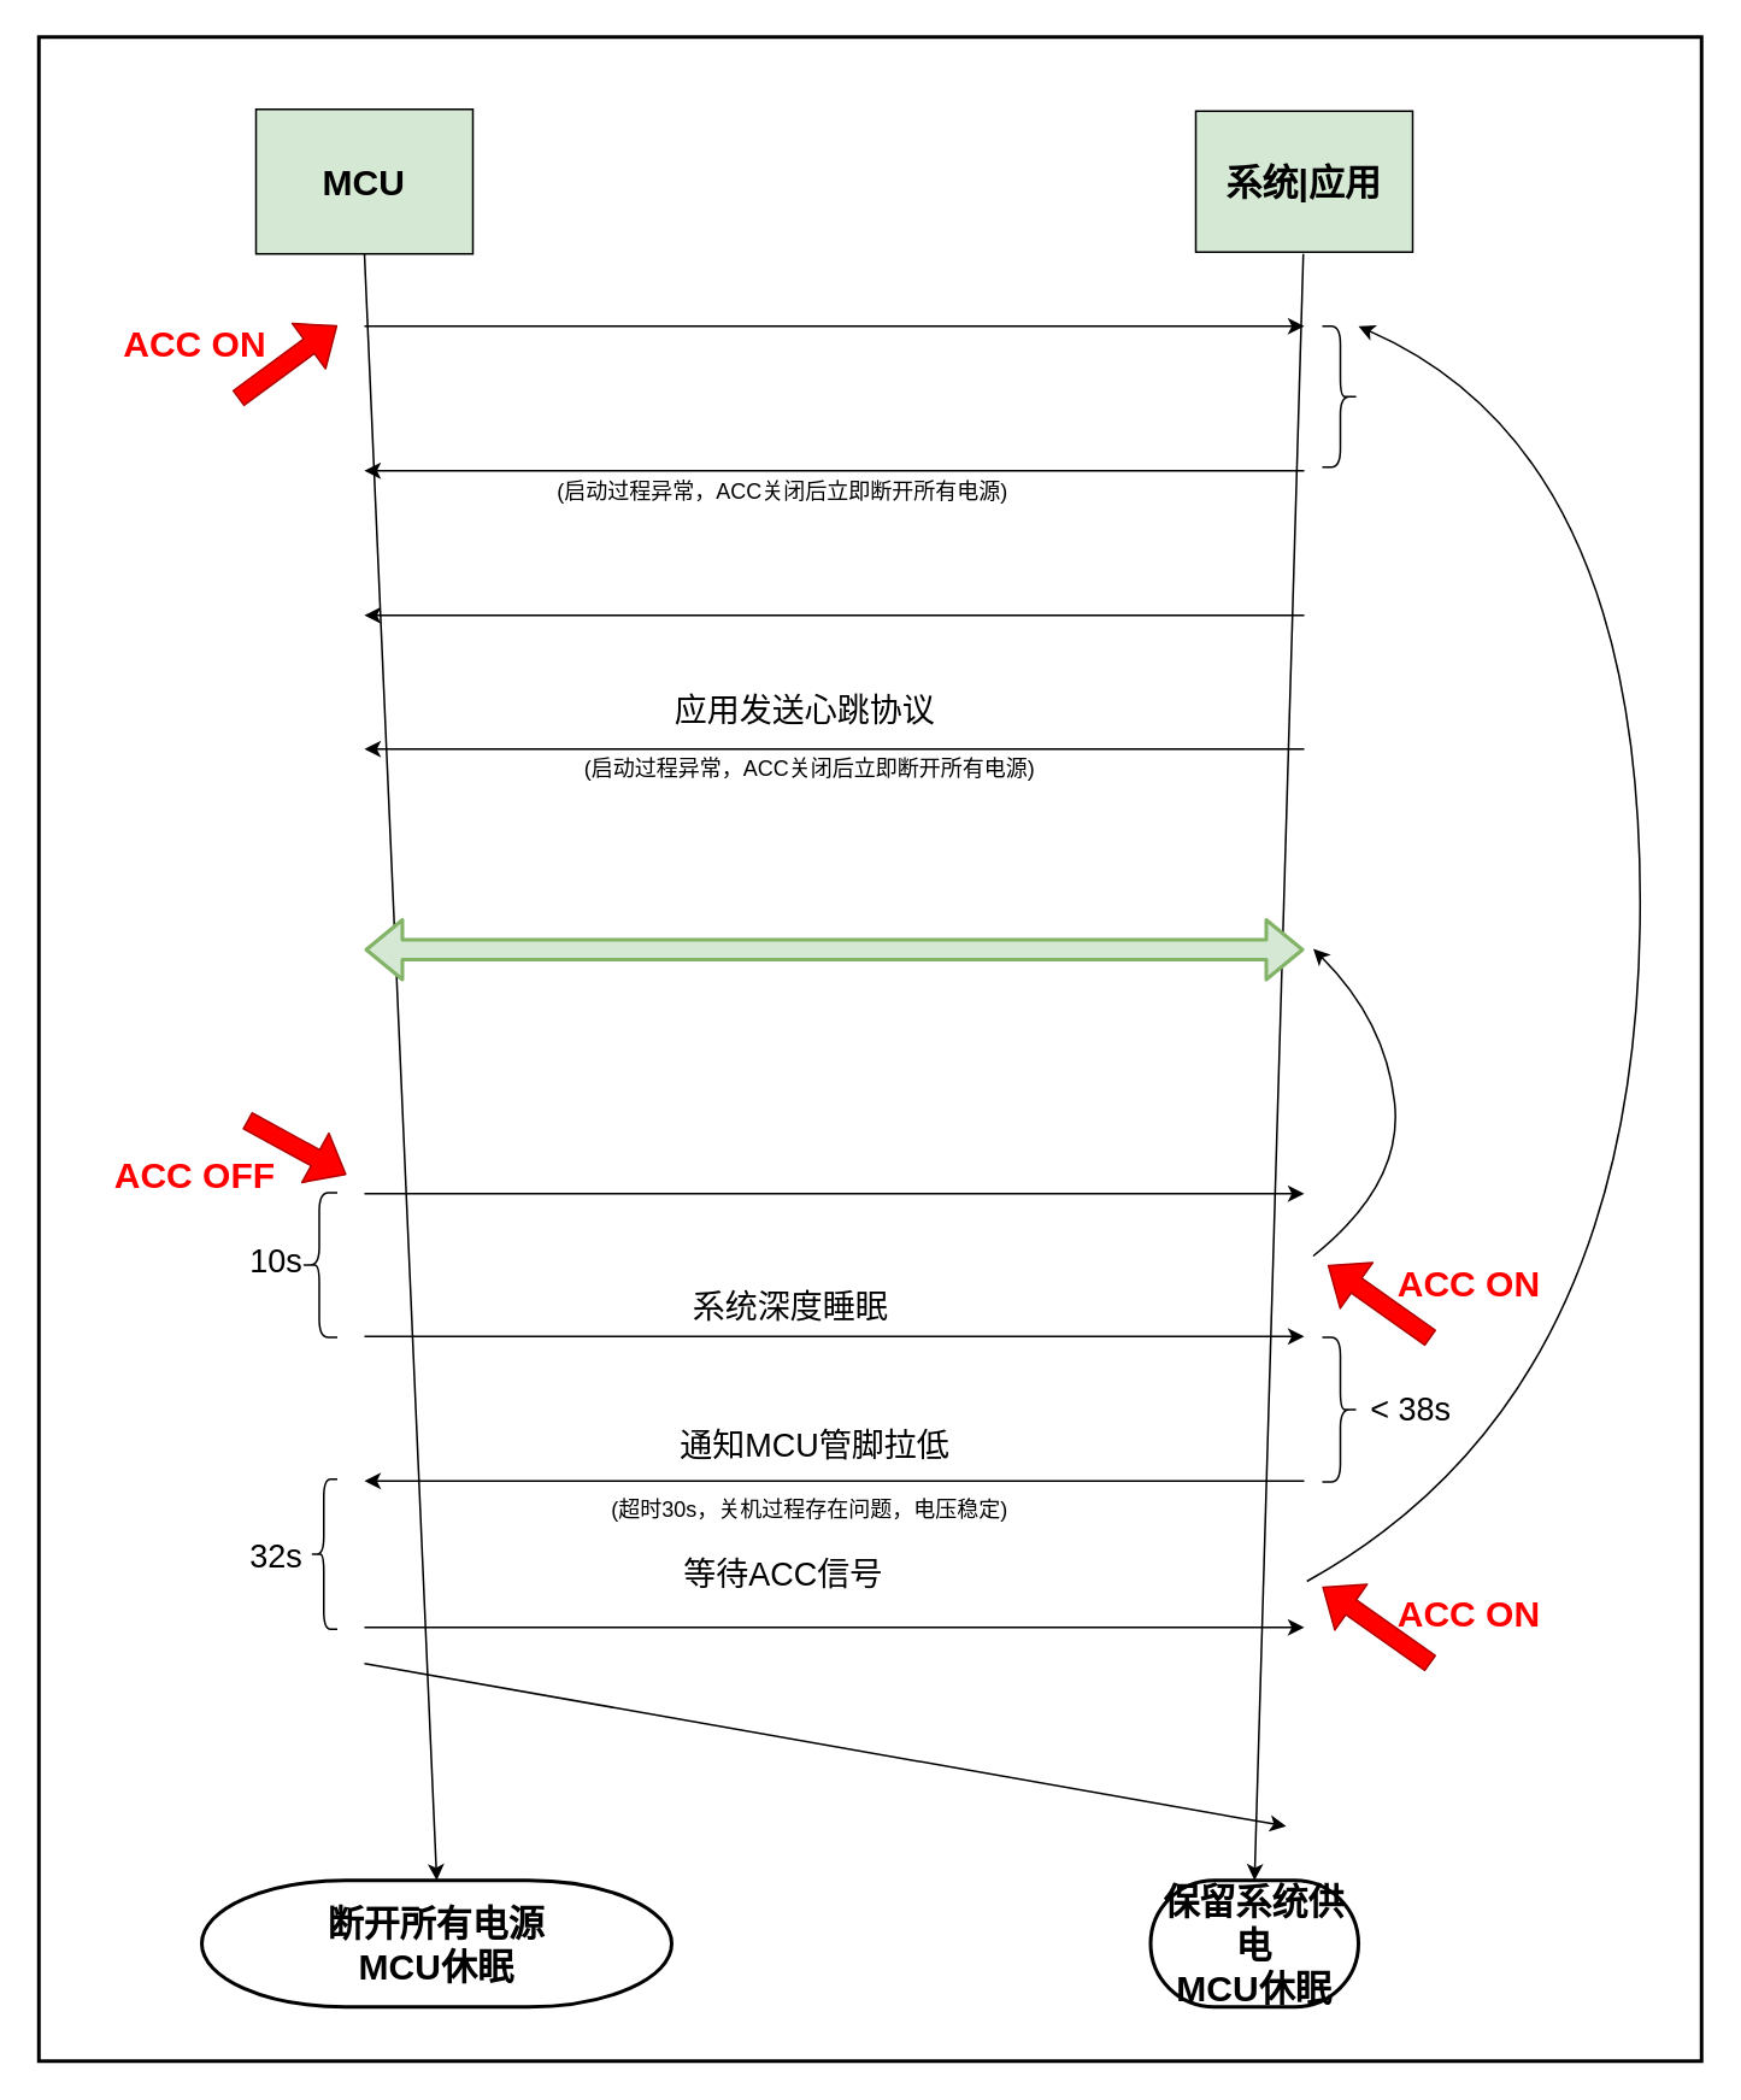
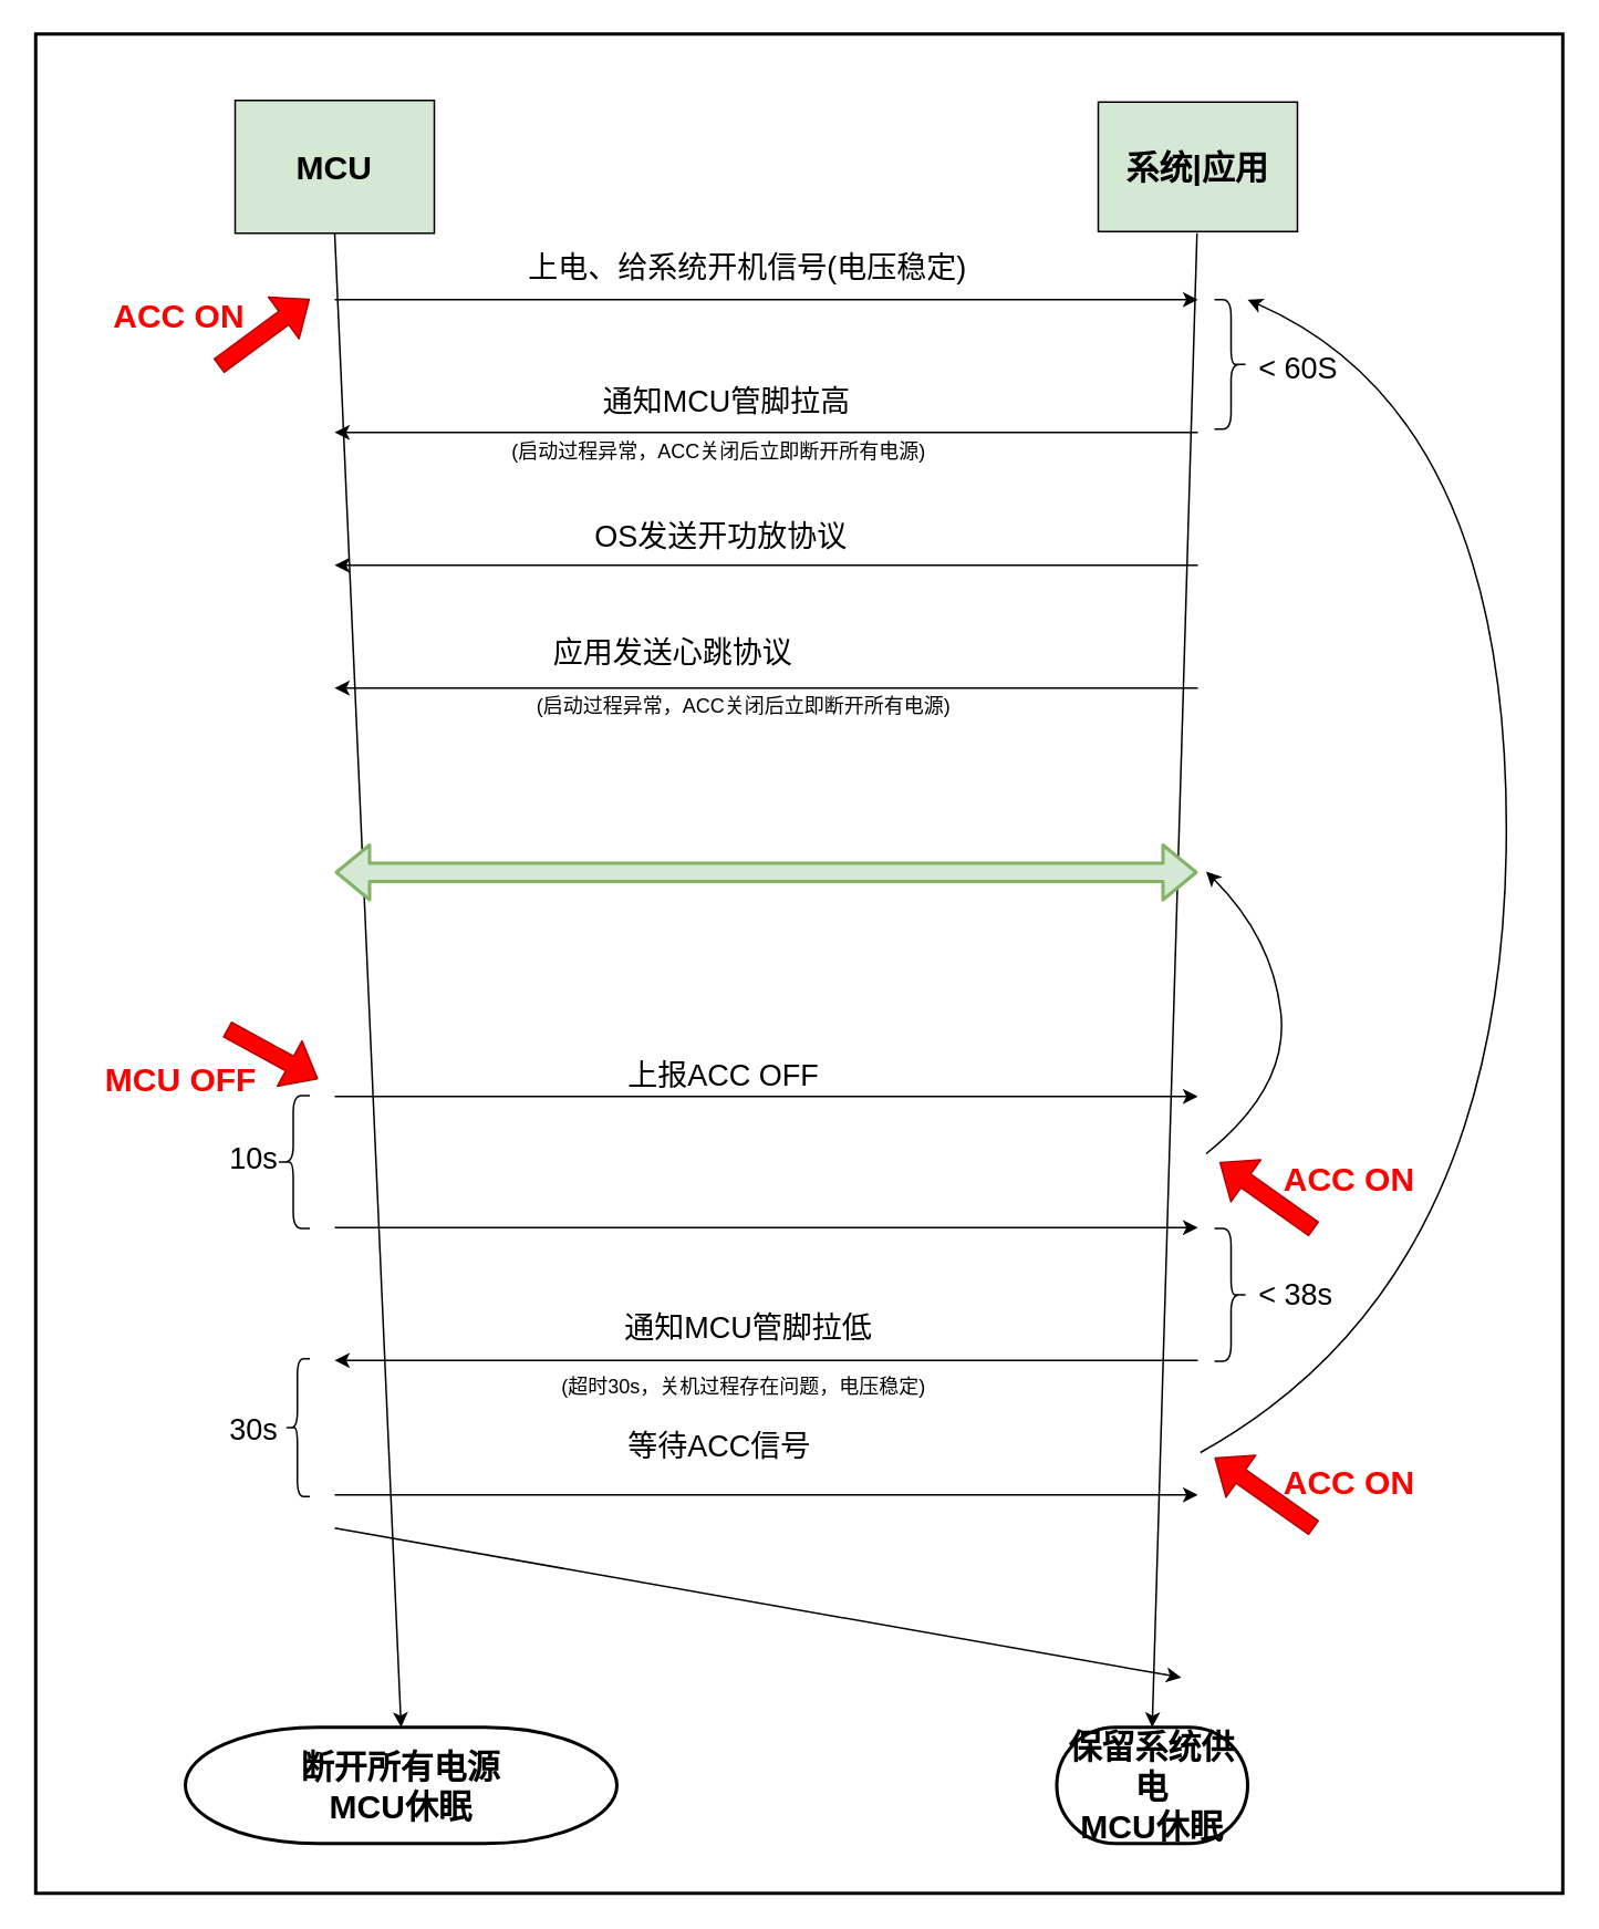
  <mxCell id="0" />
  <mxCell id="1" parent="0" />
  <mxCell id="2" value="" style="rounded=0;whiteSpace=wrap;html=1;strokeWidth=2;fillColor=none;" parent="1" vertex="1"><mxGeometry x="20.849" y="20" width="920" height="1120" as="geometry" /></mxCell>
  <mxCell id="3" value="&lt;b&gt;&lt;font style=&quot;font-size: 20px&quot;&gt;MCU&lt;/font&gt;&lt;/b&gt;" style="rounded=0;whiteSpace=wrap;html=1;fillColor=#d5e8d4;" parent="1" vertex="1"><mxGeometry x="141" y="60" width="120" height="80" as="geometry" /></mxCell>
  <mxCell id="4" value="&lt;span style=&quot;font-size: 20px&quot;&gt;&lt;b&gt;系统|应用&lt;/b&gt;&lt;/span&gt;" style="rounded=0;whiteSpace=wrap;html=1;fillColor=#d5e8d4;" parent="1" vertex="1"><mxGeometry x="661" y="61" width="120" height="78" as="geometry" /></mxCell>
  <mxCell id="5" value="" style="endArrow=classic;html=1;entryX=0.5;entryY=0;entryDx=0;entryDy=0;entryPerimeter=0;" parent="1" target="45" edge="1"><mxGeometry width="50" height="50" relative="1" as="geometry"><mxPoint x="201" y="140" as="sourcePoint" /><mxPoint x="201" y="1010" as="targetPoint" /></mxGeometry></mxCell>
  <mxCell id="6" value="" style="endArrow=classic;html=1;entryX=0.5;entryY=0;entryDx=0;entryDy=0;entryPerimeter=0;" parent="1" target="44" edge="1"><mxGeometry width="50" height="50" relative="1" as="geometry"><mxPoint x="720.5" y="140" as="sourcePoint" /><mxPoint x="720.5" y="1010" as="targetPoint" /></mxGeometry></mxCell>
  <mxCell id="7" value="" style="shape=flexArrow;endArrow=classic;html=1;fillColor=#FF0000;strokeColor=#B20000;" parent="1" edge="1"><mxGeometry width="50" height="50" relative="1" as="geometry"><mxPoint x="131" y="220" as="sourcePoint" /><mxPoint x="186" y="179.5" as="targetPoint" /></mxGeometry></mxCell>
  <mxCell id="8" value="&lt;b&gt;&lt;font style=&quot;font-size: 20px&quot; color=&quot;#ff0000&quot;&gt;ACC ON&lt;/font&gt;&lt;/b&gt;" style="text;html=1;resizable=0;points=[];autosize=1;align=left;verticalAlign=top;spacingTop=-4;" parent="1" vertex="1"><mxGeometry x="66" y="174.5" width="90" height="20" as="geometry" /></mxCell>
  <mxCell id="9" value="" style="endArrow=classic;html=1;" parent="1" edge="1"><mxGeometry width="50" height="50" relative="1" as="geometry"><mxPoint x="201" y="900" as="sourcePoint" /><mxPoint x="721" y="900" as="targetPoint" /></mxGeometry></mxCell>
  <mxCell id="10" value="" style="endArrow=classic;html=1;" parent="1" edge="1"><mxGeometry width="50" height="50" relative="1" as="geometry"><mxPoint x="201" y="180" as="sourcePoint" /><mxPoint x="721" y="180" as="targetPoint" /></mxGeometry></mxCell>
  <mxCell id="11" value="" style="endArrow=classic;html=1;" parent="1" edge="1"><mxGeometry width="50" height="50" relative="1" as="geometry"><mxPoint x="721" y="819" as="sourcePoint" /><mxPoint x="201" y="819" as="targetPoint" /></mxGeometry></mxCell>
  <mxCell id="12" value="&lt;font style=&quot;font-size: 18px&quot;&gt;通知MCU管脚拉低&lt;/font&gt;" style="text;html=1;resizable=0;points=[];align=center;verticalAlign=middle;labelBackgroundColor=#ffffff;" parent="11" vertex="1" connectable="0"><mxGeometry x="0.053" relative="1" as="geometry"><mxPoint x="2.5" y="-20" as="offset" /></mxGeometry></mxCell>
  <mxCell id="13" value="" style="endArrow=classic;html=1;" parent="1" edge="1"><mxGeometry width="50" height="50" relative="1" as="geometry"><mxPoint x="201" y="739" as="sourcePoint" /><mxPoint x="721" y="739" as="targetPoint" /></mxGeometry></mxCell>
  <mxCell id="14" value="" style="endArrow=classic;html=1;" parent="1" edge="1"><mxGeometry width="50" height="50" relative="1" as="geometry"><mxPoint x="201" y="660" as="sourcePoint" /><mxPoint x="721" y="660" as="targetPoint" /></mxGeometry></mxCell>
  <mxCell id="15" value="" style="endArrow=classic;html=1;" parent="1" edge="1"><mxGeometry width="50" height="50" relative="1" as="geometry"><mxPoint x="721" y="414" as="sourcePoint" /><mxPoint x="201" y="414" as="targetPoint" /></mxGeometry></mxCell>
  <mxCell id="16" value="" style="endArrow=classic;html=1;" parent="1" edge="1"><mxGeometry width="50" height="50" relative="1" as="geometry"><mxPoint x="721" y="340" as="sourcePoint" /><mxPoint x="201" y="340" as="targetPoint" /></mxGeometry></mxCell>
  <mxCell id="17" value="" style="endArrow=classic;html=1;" parent="1" edge="1"><mxGeometry width="50" height="50" relative="1" as="geometry"><mxPoint x="721" y="260" as="sourcePoint" /><mxPoint x="201" y="260" as="targetPoint" /></mxGeometry></mxCell>
- <mxCell id="21" value="&lt;font style=&quot;font-size: 18px&quot;&gt;应用发送心跳协议&lt;/font&gt;" style="text;html=1;resizable=0;points=[];autosize=1;align=left;verticalAlign=top;spacingTop=-4;" parent="1" vertex="1"><mxGeometry x="371" y="380" width="160" height="20" as="geometry" /></mxCell>
+ <mxCell id="18" value="&lt;div style=&quot;text-align: center&quot;&gt;&lt;span style=&quot;font-size: 18px&quot;&gt;通知MCU管脚拉高&lt;/span&gt;&lt;/div&gt;" style="text;html=1;resizable=0;points=[];autosize=1;align=left;verticalAlign=top;spacingTop=-4;" parent="1" vertex="1"><mxGeometry x="361" y="229" width="160" height="20" as="geometry" /></mxCell>
+ <mxCell id="19" value="&lt;font style=&quot;font-size: 18px&quot;&gt;上电、给系统开机信号(电压稳定)&lt;/font&gt;" style="text;html=1;resizable=0;points=[];autosize=1;align=left;verticalAlign=top;spacingTop=-4;" parent="1" vertex="1"><mxGeometry x="316" y="148" width="280" height="20" as="geometry" /></mxCell>
+ <mxCell id="20" value="&lt;span style=&quot;font-size: 18px&quot;&gt;OS发送开功放协议&lt;/span&gt;" style="text;html=1;resizable=0;points=[];autosize=1;align=left;verticalAlign=top;spacingTop=-4;" parent="1" vertex="1"><mxGeometry x="356" y="310" width="170" height="20" as="geometry" /></mxCell>
+ <mxCell id="21" value="&lt;font style=&quot;font-size: 18px&quot;&gt;应用发送心跳协议&lt;/font&gt;" style="text;html=1;resizable=0;points=[];autosize=1;align=left;verticalAlign=top;spacingTop=-4;" parent="1" vertex="1"><mxGeometry x="331" y="380" width="160" height="20" as="geometry" /></mxCell>
  <mxCell id="22" value="(启动过程异常，ACC关闭后立即断开所有电源)" style="text;html=1;resizable=0;points=[];autosize=1;align=left;verticalAlign=top;spacingTop=-4;" parent="1" vertex="1"><mxGeometry x="321" y="414.5" width="290" height="10" as="geometry" /></mxCell>
  <mxCell id="23" value="" style="shape=flexArrow;endArrow=classic;startArrow=classic;html=1;strokeWidth=2;endSize=6;targetPerimeterSpacing=0;fillColor=#d5e8d4;strokeColor=#82b366;" parent="1" edge="1"><mxGeometry width="50" height="50" relative="1" as="geometry"><mxPoint x="201" y="525" as="sourcePoint" /><mxPoint x="721" y="525" as="targetPoint" /></mxGeometry></mxCell>
  <mxCell id="24" value="" style="shape=flexArrow;endArrow=classic;html=1;fillColor=#FF0000;strokeColor=#B20000;" parent="1" edge="1"><mxGeometry width="50" height="50" relative="1" as="geometry"><mxPoint x="136" y="619.5" as="sourcePoint" /><mxPoint x="191" y="649.5" as="targetPoint" /></mxGeometry></mxCell>
- <mxCell id="25" value="&lt;b&gt;&lt;font style=&quot;font-size: 20px&quot; color=&quot;#ff0000&quot;&gt;ACC OFF&lt;/font&gt;&lt;/b&gt;" style="text;html=1;resizable=0;points=[];autosize=1;align=left;verticalAlign=top;spacingTop=-4;" parent="1" vertex="1"><mxGeometry x="61" y="634.5" width="100" height="20" as="geometry" /></mxCell>
+ <mxCell id="25" value="&lt;b&gt;&lt;font style=&quot;font-size: 20px&quot; color=&quot;#ff0000&quot;&gt;MCU OFF&lt;/font&gt;&lt;/b&gt;" style="text;html=1;resizable=0;points=[];autosize=1;align=left;verticalAlign=top;spacingTop=-4;" parent="1" vertex="1"><mxGeometry x="61" y="634.5" width="100" height="20" as="geometry" /></mxCell>
+ <mxCell id="26" value="&lt;font style=&quot;font-size: 18px&quot;&gt;上报ACC OFF&lt;/font&gt;" style="text;html=1;resizable=0;points=[];autosize=1;align=left;verticalAlign=top;spacingTop=-4;" parent="1" vertex="1"><mxGeometry x="376" y="634.5" width="130" height="20" as="geometry" /></mxCell>
  <mxCell id="27" value="" style="curved=1;endArrow=classic;html=1;fillColor=#FF0000;" parent="1" edge="1"><mxGeometry width="50" height="50" relative="1" as="geometry"><mxPoint x="726" y="694.5" as="sourcePoint" /><mxPoint x="726" y="524.5" as="targetPoint" /><Array as="points"><mxPoint x="776" y="654.5" /><mxPoint x="766" y="564.5" /></Array></mxGeometry></mxCell>
  <mxCell id="28" value="" style="shape=flexArrow;endArrow=classic;html=1;fillColor=#FF0000;strokeColor=#B20000;" parent="1" edge="1"><mxGeometry width="50" height="50" relative="1" as="geometry"><mxPoint x="791" y="920" as="sourcePoint" /><mxPoint x="731" y="877.5" as="targetPoint" /></mxGeometry></mxCell>
  <mxCell id="29" value="&lt;b&gt;&lt;font style=&quot;font-size: 20px&quot; color=&quot;#ff0000&quot;&gt;ACC ON&lt;/font&gt;&lt;/b&gt;" style="text;html=1;resizable=0;points=[];autosize=1;align=left;verticalAlign=top;spacingTop=-4;" parent="1" vertex="1"><mxGeometry x="771" y="877.5" width="90" height="20" as="geometry" /></mxCell>
- <mxCell id="30" value="&lt;font style=&quot;font-size: 18px&quot;&gt;系统深度睡眠&lt;/font&gt;" style="text;html=1;resizable=0;points=[];autosize=1;align=left;verticalAlign=top;spacingTop=-4;" parent="1" vertex="1"><mxGeometry x="381" y="710" width="120" height="20" as="geometry" /></mxCell>
  <mxCell id="31" value="" style="shape=curlyBracket;whiteSpace=wrap;html=1;rounded=1;" parent="1" vertex="1"><mxGeometry x="166" y="659.5" width="20" height="80" as="geometry" /></mxCell>
  <mxCell id="32" value="&lt;font style=&quot;font-size: 18px&quot;&gt;10s&lt;/font&gt;" style="text;html=1;resizable=0;points=[];autosize=1;align=left;verticalAlign=top;spacingTop=-4;" parent="1" vertex="1"><mxGeometry x="136" y="684.5" width="40" height="20" as="geometry" /></mxCell>
  <mxCell id="33" value="" style="shape=curlyBracket;whiteSpace=wrap;html=1;rounded=1;resizable=1;direction=west;" parent="1" vertex="1"><mxGeometry x="731" y="739.5" width="20" height="80" as="geometry" /></mxCell>
  <mxCell id="34" value="&lt;font style=&quot;font-size: 18px&quot;&gt;&amp;lt; 38s&lt;/font&gt;" style="text;html=1;resizable=0;points=[];autosize=1;align=left;verticalAlign=top;spacingTop=-4;" parent="1" vertex="1"><mxGeometry x="756" y="767" width="60" height="20" as="geometry" /></mxCell>
  <mxCell id="35" value="(超时30s，关机过程存在问题，电压稳定)" style="text;html=1;resizable=0;points=[];autosize=1;align=left;verticalAlign=top;spacingTop=-4;" parent="1" vertex="1"><mxGeometry x="336" y="824.5" width="290" height="10" as="geometry" /></mxCell>
  <mxCell id="36" value="" style="shape=curlyBracket;whiteSpace=wrap;html=1;rounded=1;" parent="1" vertex="1"><mxGeometry x="171" y="818" width="15" height="83" as="geometry" /></mxCell>
- <mxCell id="37" value="&lt;font style=&quot;font-size: 18px&quot;&gt;32s&lt;/font&gt;" style="text;html=1;resizable=0;points=[];autosize=1;align=left;verticalAlign=top;spacingTop=-4;" parent="1" vertex="1"><mxGeometry x="136" y="847.5" width="40" height="20" as="geometry" /></mxCell>
+ <mxCell id="37" value="&lt;font style=&quot;font-size: 18px&quot;&gt;30s&lt;/font&gt;" style="text;html=1;resizable=0;points=[];autosize=1;align=left;verticalAlign=top;spacingTop=-4;" parent="1" vertex="1"><mxGeometry x="136" y="847.5" width="40" height="20" as="geometry" /></mxCell>
  <mxCell id="38" value="&lt;font style=&quot;font-size: 18px&quot;&gt;等待ACC信号&lt;/font&gt;" style="text;html=1;resizable=0;points=[];autosize=1;align=left;verticalAlign=top;spacingTop=-4;" parent="1" vertex="1"><mxGeometry x="376" y="857.5" width="130" height="20" as="geometry" /></mxCell>
  <mxCell id="39" value="" style="curved=1;endArrow=classic;html=1;fillColor=#FF0000;" parent="1" edge="1"><mxGeometry width="50" height="50" relative="1" as="geometry"><mxPoint x="722.5" y="874.5" as="sourcePoint" /><mxPoint x="751" y="180" as="targetPoint" /><Array as="points"><mxPoint x="902.5" y="774.5" /><mxPoint x="911" y="250" /></Array></mxGeometry></mxCell>
  <mxCell id="40" value="" style="shape=flexArrow;endArrow=classic;html=1;fillColor=#FF0000;strokeColor=#B20000;" parent="1" edge="1"><mxGeometry width="50" height="50" relative="1" as="geometry"><mxPoint x="791" y="740" as="sourcePoint" /><mxPoint x="734" y="699.5" as="targetPoint" /></mxGeometry></mxCell>
  <mxCell id="41" value="&lt;b&gt;&lt;font style=&quot;font-size: 20px&quot; color=&quot;#ff0000&quot;&gt;ACC ON&lt;/font&gt;&lt;/b&gt;" style="text;html=1;resizable=0;points=[];autosize=1;align=left;verticalAlign=top;spacingTop=-4;" parent="1" vertex="1"><mxGeometry x="771" y="694.5" width="90" height="20" as="geometry" /></mxCell>
  <mxCell id="42" value="" style="shape=curlyBracket;whiteSpace=wrap;html=1;rounded=1;resizable=1;direction=west;" parent="1" vertex="1"><mxGeometry x="731" y="180" width="20" height="78" as="geometry" /></mxCell>
+ <mxCell id="43" value="&lt;font style=&quot;font-size: 18px&quot;&gt;&amp;lt; 60S&lt;/font&gt;" style="text;html=1;resizable=0;points=[];autosize=1;align=left;verticalAlign=top;spacingTop=-4;" parent="1" vertex="1"><mxGeometry x="756" y="209" width="60" height="20" as="geometry" /></mxCell>
  <mxCell id="44" value="&lt;span style=&quot;font-size: 20px&quot;&gt;&lt;b&gt;保留系统供电&lt;br&gt;MCU休眠&lt;/b&gt;&lt;/span&gt;" style="strokeWidth=2;html=1;shape=mxgraph.flowchart.terminator;whiteSpace=wrap;" parent="1" vertex="1"><mxGeometry x="636" y="1040" width="115" height="70" as="geometry" /></mxCell>
  <mxCell id="45" value="&lt;span style=&quot;font-size: 20px&quot;&gt;&lt;b&gt;断开所有电源&lt;br&gt;MCU休眠&lt;/b&gt;&lt;/span&gt;&lt;br&gt;" style="strokeWidth=2;html=1;shape=mxgraph.flowchart.terminator;whiteSpace=wrap;" parent="1" vertex="1"><mxGeometry x="111" y="1040" width="260" height="70" as="geometry" /></mxCell>
  <mxCell id="46" value="" style="endArrow=classic;html=1;" parent="1" edge="1"><mxGeometry width="50" height="50" relative="1" as="geometry"><mxPoint x="201" y="920" as="sourcePoint" /><mxPoint x="711" y="1010" as="targetPoint" /></mxGeometry></mxCell>
  <mxCell id="47" value="(启动过程异常，ACC关闭后立即断开所有电源)" style="text;html=1;" parent="1" vertex="1"><mxGeometry x="306" y="258" width="300" height="30" as="geometry" /></mxCell>
